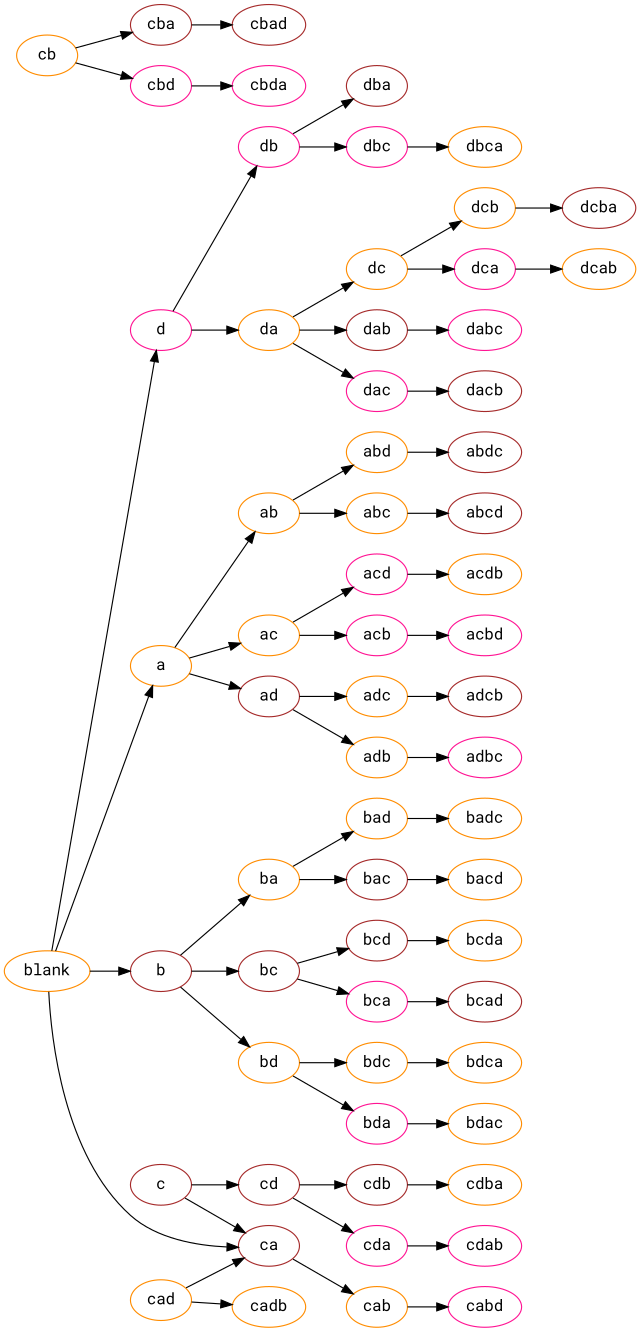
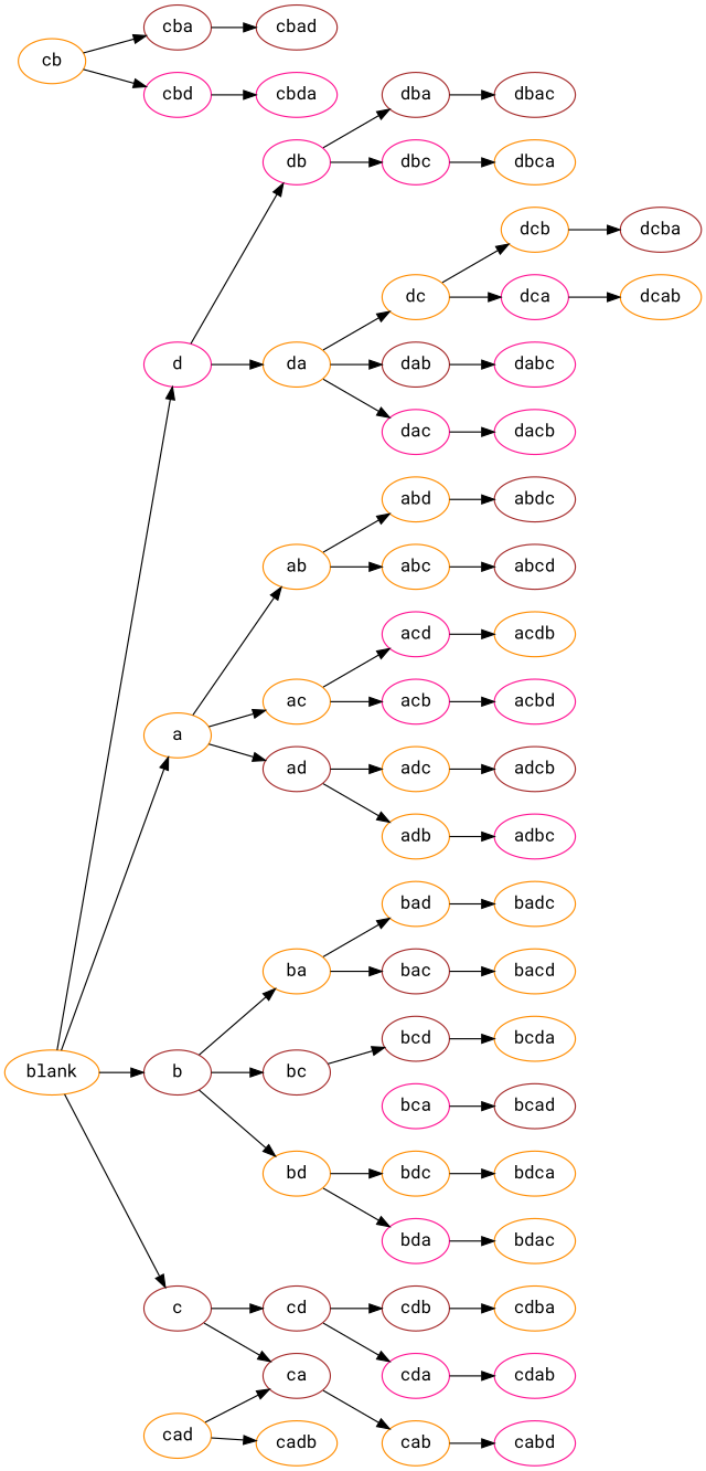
  digraph {
    fontname="Roboto Mono"
    rankdir=LR
    node [color=darkorange fontname="Roboto Mono"]
    edge [fontname="Roboto Mono"]
    blank
    a
    b [color=brown]
    c [color=brown]
    d [color=deeppink]
    ab
    ac
    ad [color=brown]
    ba
    bc [color=brown]
    bd
    ca [color=brown]
    cd [color=brown]
    da
    db [color=deeppink]
    abc
    abd
    acb [color=deeppink]
    acd [color=deeppink]
    adb
    adc
    abcd [color=brown]
    abdc [color=brown]
    acbd [color=deeppink]
    acdb
    adbc [color=deeppink]
    adcb [color=brown]
    bac [color=brown]
    bad
    bca [color=deeppink]
    bcd [color=brown]
    bda [color=deeppink]
    bdc
    bacd
    badc
    bcad [color=brown]
    bcda
    bdac
    bdca
    cab
    cba [color=brown]
    cb
    cbd [color=deeppink]
    cda [color=deeppink]
    cdb [color=brown]
    cabd [color=deeppink]
    cad
    cadb
    cbad [color=brown]
    cbda [color=deeppink]
    cdab [color=deeppink]
    cdba
    dc
    dab [color=brown]
    dac [color=deeppink]
    dba [color=brown]
    dbc [color=deeppink]
    dca [color=deeppink]
    dcb
    dabc [color=deeppink]
-   dacb [color=brown]
+   dacb [color=deeppink]
+   dbac [color=brown]
    dbca
    dcab
    dcba [color=brown]
    blank -> a
    blank -> b
-   blank -> ca
+   blank -> c
    blank -> d
    a -> ab
    a -> ac
    a -> ad
    b -> ba
    b -> bc
    b -> bd
    c -> ca
    c -> cd
    d -> da
    d -> db
    ab -> abc
    ab -> abd
    ac -> acb
    ac -> acd
    ad -> adb
    ad -> adc
    ba -> bac
    ba -> bad
-   bc -> bca
    bc -> bcd
    bd -> bda
    bd -> bdc
    ca -> cab
    cd -> cda
    cd -> cdb
    da -> dc
    da -> dab
    da -> dac
    db -> dba
    db -> dbc
    abc -> abcd
    abd -> abdc
    acb -> acbd
    acd -> acdb
    adb -> adbc
    adc -> adcb
    bac -> bacd
    bad -> badc
    bca -> bcad
    bcd -> bcda
    bda -> bdac
    bdc -> bdca
    cab -> cabd
    cba -> cbad
    cb -> cba
    cb -> cbd
    cbd -> cbda
    cda -> cdab
    cdb -> cdba
    cad -> ca
    cad -> cadb
    dc -> dca
    dc -> dcb
    dab -> dabc
    dac -> dacb
+   dba -> dbac
    dbc -> dbca
    dca -> dcab
    dcb -> dcba
  }
